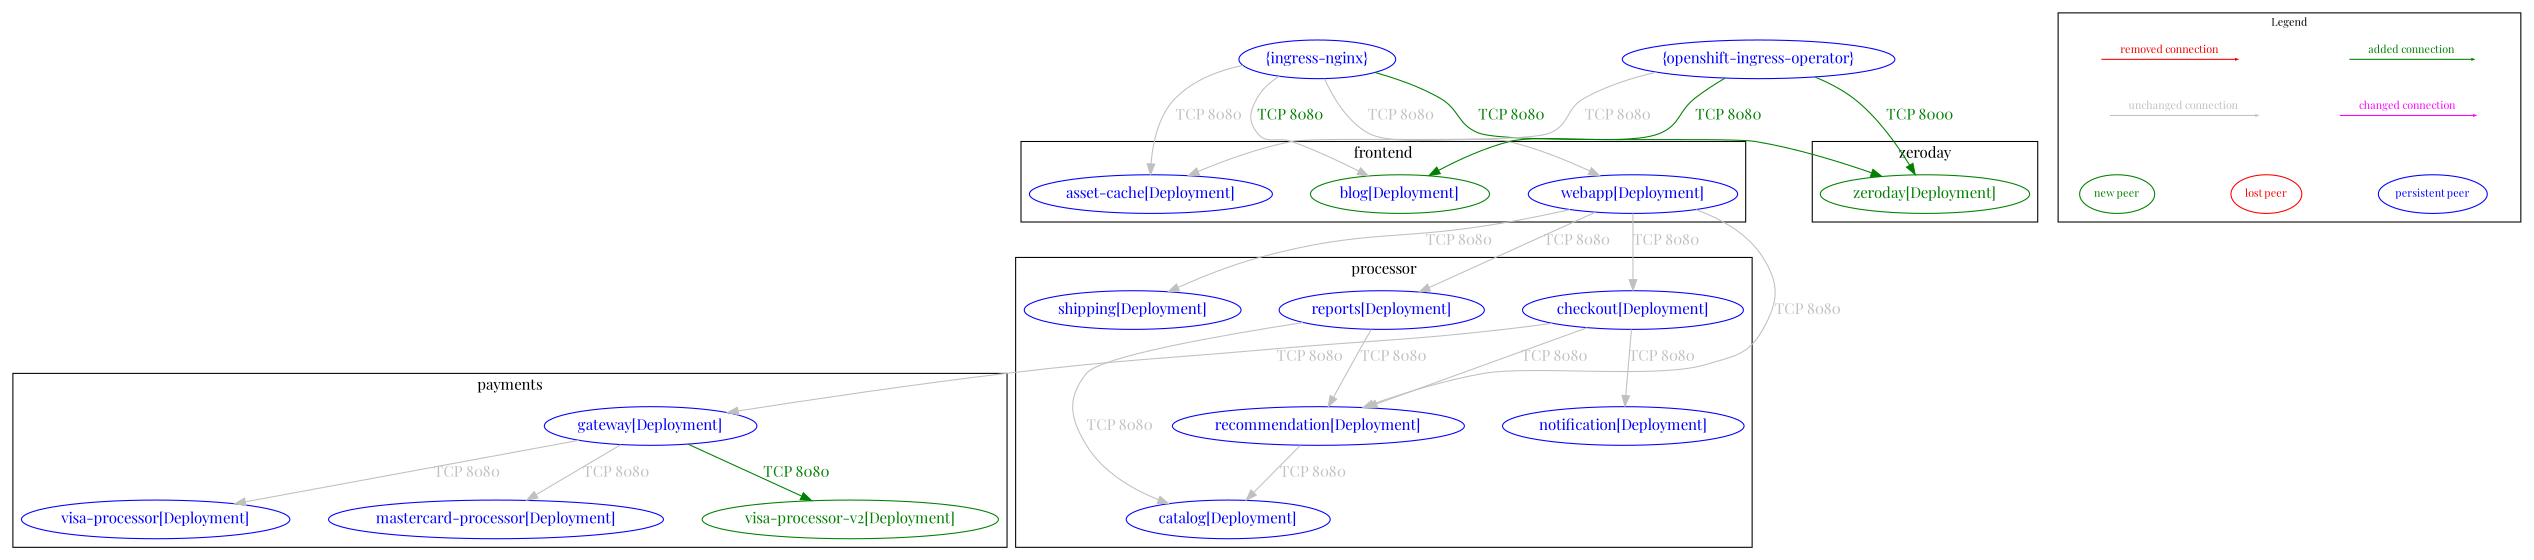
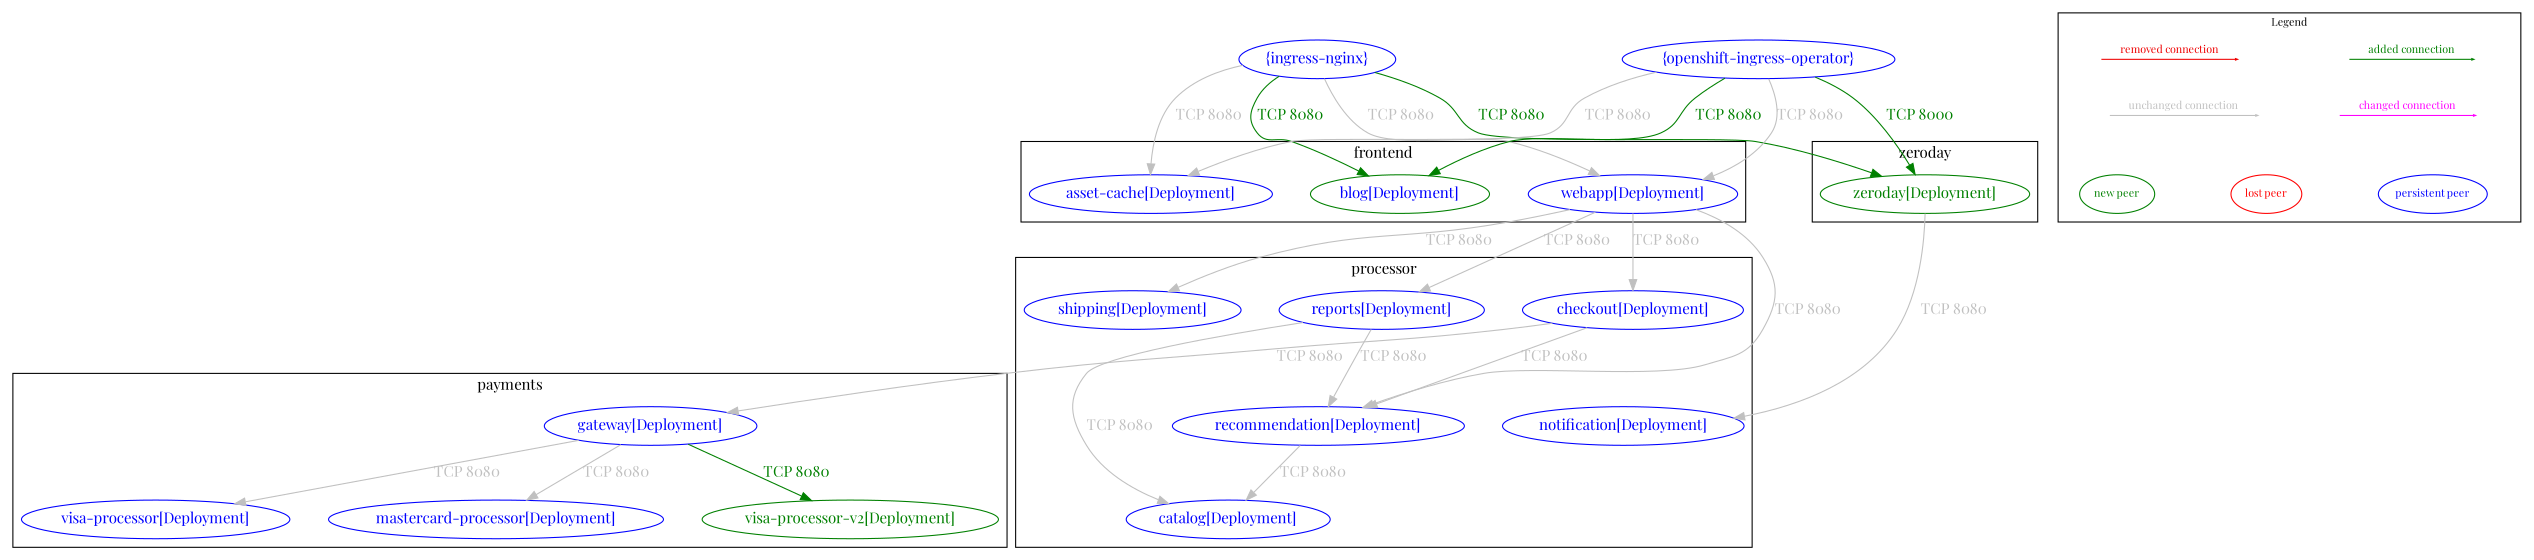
  digraph {
    fontname="Playfair Display"
    nodesep=0.5
    node [color=blue fontcolor=blue fontname="Playfair Display"]
    edge [color=grey fontcolor=grey fontname="Playfair Display"]
    n1 [label="asset-cache[Deployment]"]
    n2 [color="#008000" label="blog[Deployment]"]
    n3 [label="webapp[Deployment]"]
    n4 [label="catalog[Deployment]"]
    n5 [label="checkout[Deployment]"]
    n6 [label="notification[Deployment]"]
    n7 [label="recommendation[Deployment]"]
    n8 [label="reports[Deployment]"]
    n9 [label="shipping[Deployment]"]
    n10 [label="gateway[Deployment]"]
    n11 [label="mastercard-processor[Deployment]"]
    n12 [color="#008000" fontcolor="#008000" label="visa-processor-v2[Deployment]"]
    n13 [label="visa-processor[Deployment]"]
    n14 [color="#008000" fontcolor="#008000" label="zeroday[Deployment]"]
    a [height=0 style=invis width=0 color="" fontcolor=""]
    b [height=0 style=invis width=0 color="" fontcolor=""]
    c [height=0 style=invis width=0 color="" fontcolor=""]
    d [height=0 style=invis width=0 color="" fontcolor=""]
    e [height=0 style=invis width=0 color="" fontcolor=""]
    f [height=0 style=invis width=0 color="" fontcolor=""]
    g [height=0 style=invis width=0 color="" fontcolor=""]
    h [height=0 style=invis width=0 color="" fontcolor=""]
    n23 [color="#008000" fontcolor="#008000" fontsize=10 label="new peer"]
    n24 [color=red fontcolor=red fontsize=10 label="lost peer"]
    n25 [fontsize=10 label="persistent peer"]
    n26 [label="{ingress-nginx}"]
    n27 [label="{openshift-ingress-operator}"]
    subgraph cluster_1 {
      label=frontend
      n1
      n2
      n3
    }
    subgraph cluster_2 {
      label=processor
      n4
      n5
      n6
      n7
      n8
      n9
    }
    subgraph cluster_3 {
      label=payments
      n10
      n11
      n12
      n13
    }
    subgraph cluster_4 {
      label=zeroday
      n14
    }
    subgraph cluster_5 {
      fontsize=10
      label=Legend
      subgraph sub_6 {
        fontsize=10
        label=Legend
        rank=source
        a
        b
        c
        d
      }
      subgraph sub_7 {
        fontsize=10
        label=Legend
        rank=same
        e
        f
        g
        h
      }
      subgraph sub_8 {
        fontsize=10
        label=Legend
        rank=sink
        n23
        n24
        n25
      }
    }
    n3 -> n5 [label="TCP 8080"]
    n3 -> n7 [label="TCP 8080"]
    n3 -> n8 [label="TCP 8080"]
    n3 -> n9 [label="TCP 8080"]
-   n5 -> n6 [label="TCP 8080"]
+   n14 -> n6 [label="TCP 8080"]
    n5 -> n7 [label="TCP 8080"]
    n5 -> n10 [label="TCP 8080"]
    n7 -> n4 [label="TCP 8080"]
    n8 -> n4 [label="TCP 8080"]
    n8 -> n7 [label="TCP 8080"]
    n10 -> n11 [label="TCP 8080"]
    n10 -> n12 [color="#008000" fontcolor="#008000" label="TCP 8080"]
    n10 -> n13 [label="TCP 8080"]
    a -> b [arrowsize=0.2 color="#008000" fontcolor="#008000" fontsize=10 label="added connection"]
    c -> d [arrowsize=0.2 color=red2 fontcolor=red2 fontsize=10 label="removed connection"]
    e -> f [arrowsize=0.2 color=magenta fontcolor=magenta fontsize=10 label="changed connection"]
    g -> h [arrowsize=0.2 fontsize=10 label="unchanged connection"]
    n23 -> n24 [style=invis color="" fontcolor=""]
    n24 -> n25 [style=invis color="" fontcolor=""]
    n26 -> n1 [label="TCP 8080"]
-   n26 -> n2 [fontcolor="#008000" label="TCP 8080"]
+   n26 -> n2 [color="#008000" fontcolor="#008000" label="TCP 8080"]
    n26 -> n3 [label="TCP 8080"]
    n26 -> n14 [color="#008000" fontcolor="#008000" label="TCP 8080"]
    n27 -> n1 [label="TCP 8080"]
    n27 -> n2 [color="#008000" fontcolor="#008000" label="TCP 8080"]
+   n27 -> n3 [label="TCP 8080"]
    n27 -> n14 [color="#008000" fontcolor="#008000" label="TCP 8000"]
  }
